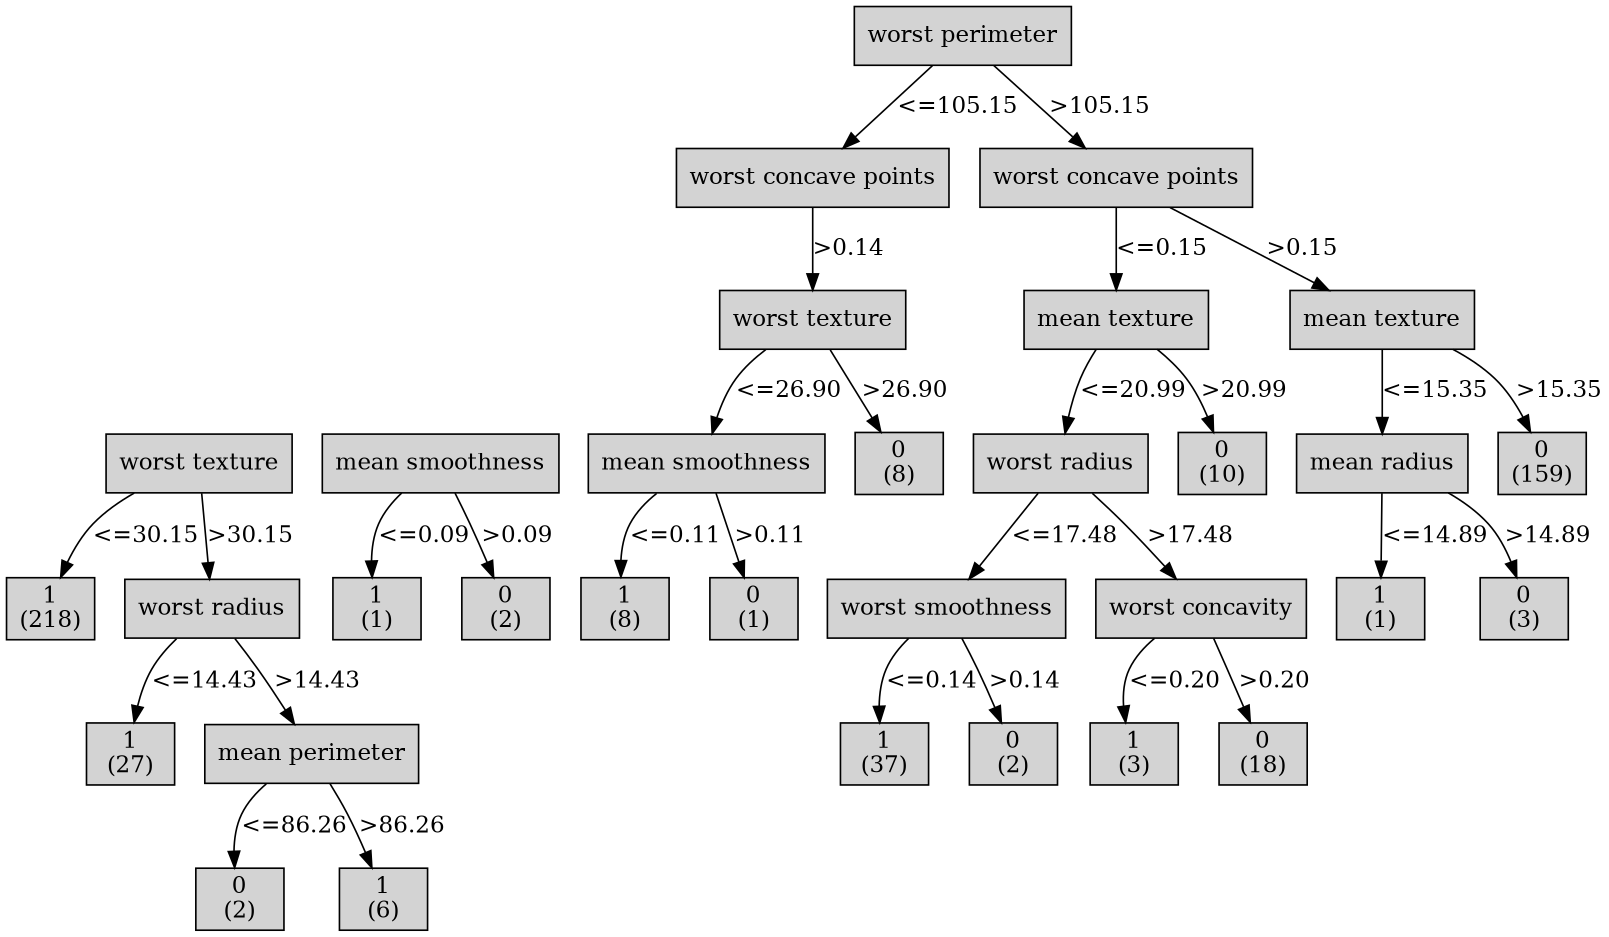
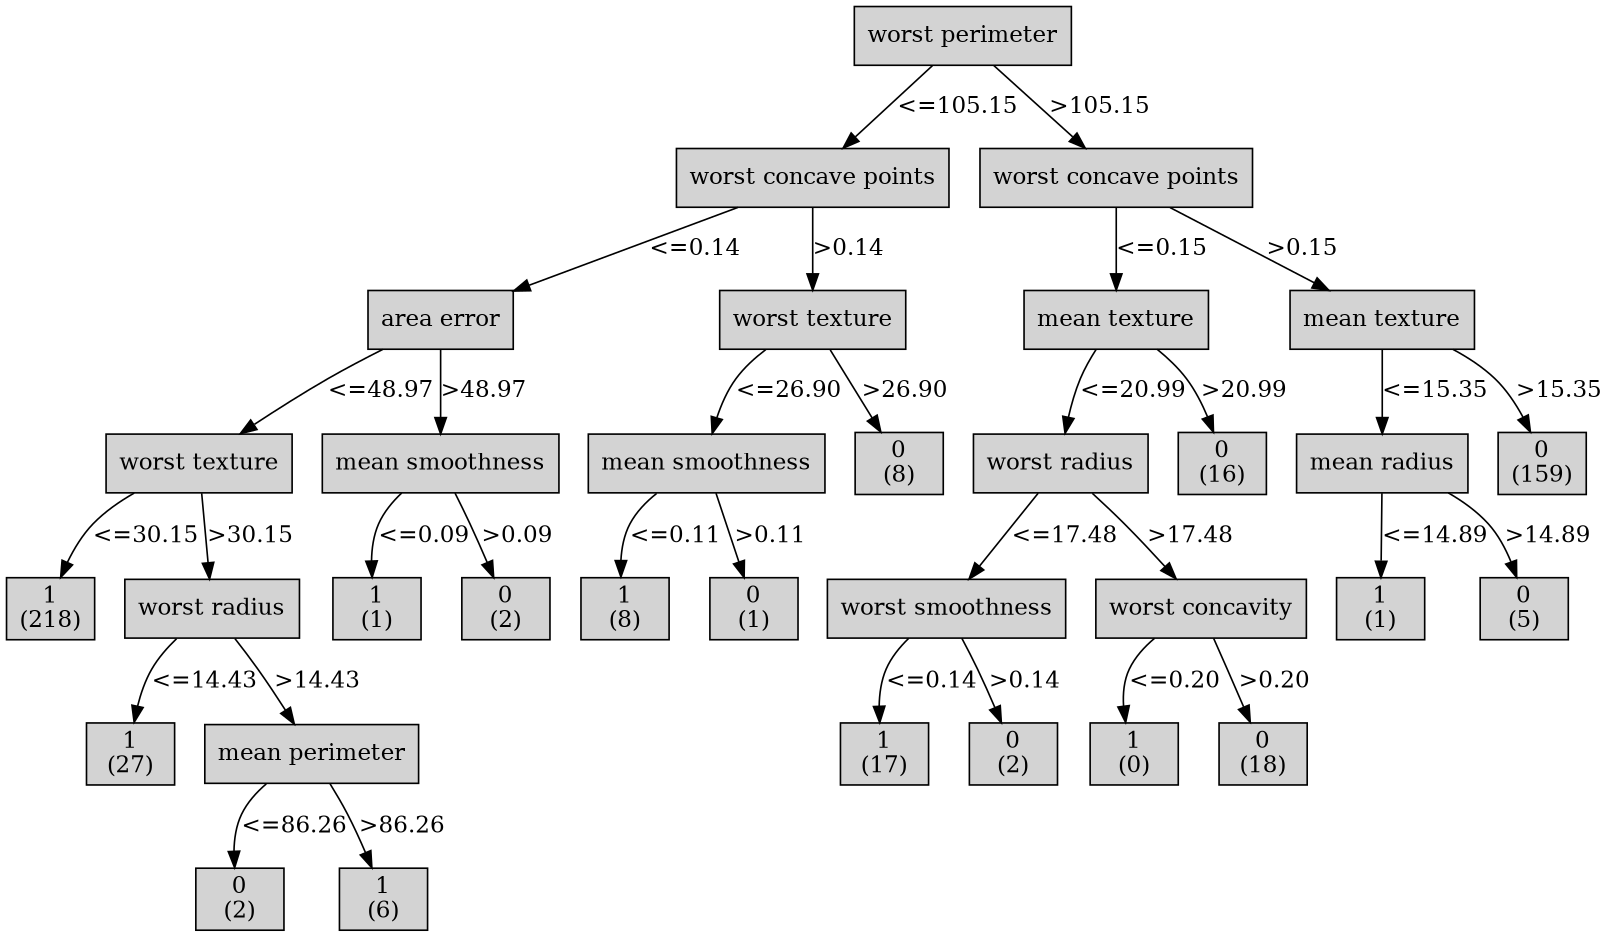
  digraph {
    node [shape=box style=filled weight=5]
    n1 [label="worst perimeter\n" weight=1]
    n2 [label="worst concave points\n" weight=2]
    n3 [label="worst concave points\n" weight=2]
+   n4 [label="area error\n" weight=3]
    n5 [label="worst texture\n" weight=3]
    n6 [label="mean texture\n" weight=3]
    n7 [label="mean texture\n" weight=3]
    n8 [label="worst texture\n" weight=4]
    n9 [label="mean smoothness\n" weight=4]
    n10 [label="mean smoothness\n" weight=4]
    n11 [label="0\n(8)\n" weight=4]
    n12 [label="worst radius\n" weight=4]
-   n13 [label="0\n(10)\n" weight=4]
+   n13 [label="0\n(16)\n" weight=4]
    n14 [label="mean radius\n" weight=4]
    n15 [label="0\n(159)\n" weight=4]
    n16 [label="1\n(218)\n"]
    n17 [label="worst radius\n"]
    n18 [label="1\n(1)\n"]
    n19 [label="0\n(2)\n"]
    n20 [label="1\n(8)\n"]
    n21 [label="0\n(1)\n"]
    n22 [label="worst smoothness\n"]
    n23 [label="worst concavity\n"]
    n24 [label="1\n(1)\n"]
-   n25 [label="0\n(3)\n"]
+   n25 [label="0\n(5)\n"]
    n26 [label="1\n(27)\n" weight=6]
    n27 [label="mean perimeter\n" weight=6]
-   n28 [label="1\n(37)\n" weight=6]
+   n28 [label="1\n(17)\n" weight=6]
    n29 [label="0\n(2)\n" weight=6]
-   n30 [label="1\n(3)\n" weight=6]
+   n30 [label="1\n(0)\n" weight=6]
    n31 [label="0\n(18)\n" weight=6]
    n32 [label="0\n(2)\n" weight=7]
    n33 [label="1\n(6)\n" weight=7]
    subgraph sub_1 {
      rank=same
      n1
    }
    subgraph sub_2 {
      rank=same
      n2
      n3
    }
    subgraph sub_3 {
      rank=same
+     n4
      n5
      n6
      n7
    }
    subgraph sub_4 {
      rank=same
      n8
      n9
      n10
      n11
      n12
      n13
      n14
      n15
    }
    subgraph sub_5 {
      rank=same
      n16
      n17
      n18
      n19
      n20
      n21
      n22
      n23
      n24
      n25
    }
    subgraph sub_6 {
      rank=same
      n26
      n27
      n28
      n29
      n30
      n31
    }
    subgraph sub_7 {
      rank=same
      n32
      n33
    }
    n1 -> n2 [label="<=105.15"]
    n1 -> n3 [label=">105.15"]
+   n2 -> n4 [label="<=0.14"]
    n2 -> n5 [label=">0.14"]
    n3 -> n6 [label="<=0.15"]
    n3 -> n7 [label=">0.15"]
+   n4 -> n8 [label="<=48.97"]
+   n4 -> n9 [label=">48.97"]
    n5 -> n10 [label="<=26.90"]
    n5 -> n11 [label=">26.90"]
    n6 -> n12 [label="<=20.99"]
    n6 -> n13 [label=">20.99"]
    n7 -> n14 [label="<=15.35"]
    n7 -> n15 [label=">15.35"]
    n8 -> n16 [label="<=30.15"]
    n8 -> n17 [label=">30.15"]
    n9 -> n18 [label="<=0.09"]
    n9 -> n19 [label=">0.09"]
    n10 -> n20 [label="<=0.11"]
    n10 -> n21 [label=">0.11"]
    n12 -> n22 [label="<=17.48"]
    n12 -> n23 [label=">17.48"]
    n14 -> n24 [label="<=14.89"]
    n14 -> n25 [label=">14.89"]
    n17 -> n26 [label="<=14.43"]
    n17 -> n27 [label=">14.43"]
    n22 -> n28 [label="<=0.14"]
    n22 -> n29 [label=">0.14"]
    n23 -> n30 [label="<=0.20"]
    n23 -> n31 [label=">0.20"]
    n27 -> n32 [label="<=86.26"]
    n27 -> n33 [label=">86.26"]
  }
